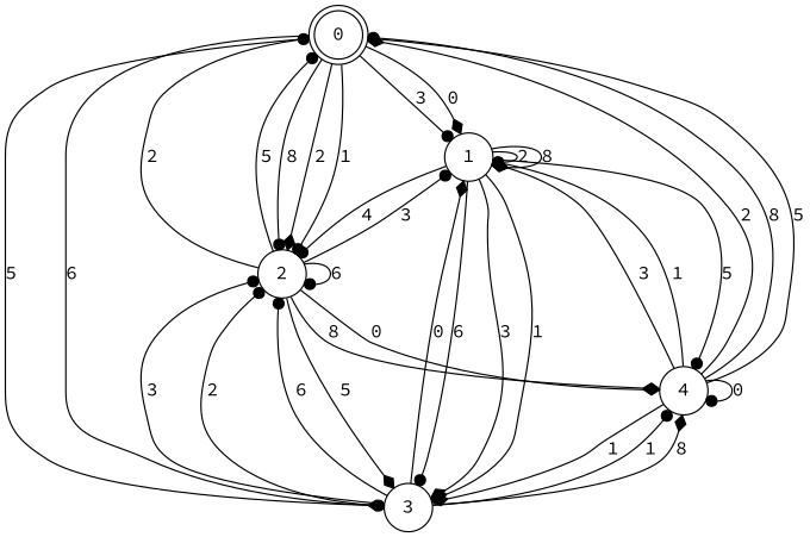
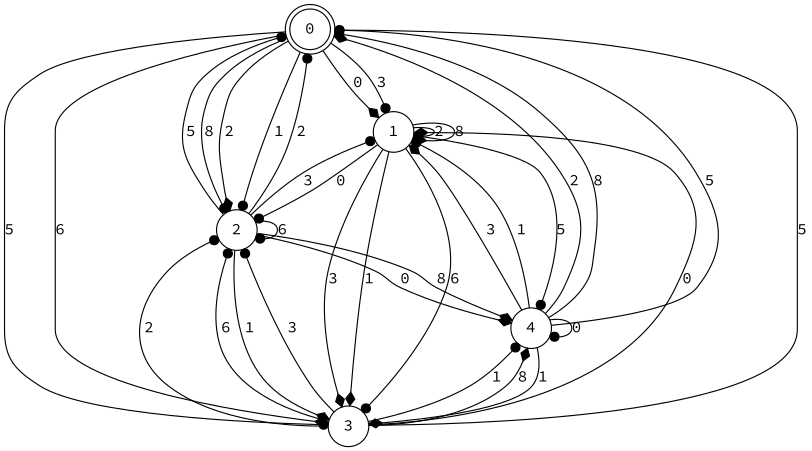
  digraph {
    fontname="Source Code Pro"
    node [fontname="Source Code Pro" shape=circle]
    edge [arrowhead=dot fontname="Source Code Pro"]
    n1 [label=0 shape=doublecircle]
    n2 [label=1]
    n3 [label=2]
    n4 [label=3]
    n5 [label=4]
    n1 -> n2 [label=3]
    n1 -> n2 [arrowhead=diamond label=0]
    n1 -> n3 [arrowhead=diamond label=2]
    n1 -> n3 [label=1]
    n1 -> n3 [label=8]
    n1 -> n4 [label=5]
    n1 -> n4 [arrowhead=diamond label=6]
    n2 -> n2 [label=2]
    n2 -> n2 [arrowhead=diamond label=8]
-   n2 -> n3 [label=4]
+   n2 -> n3 [label=0]
    n2 -> n4 [arrowhead=diamond label=3]
    n2 -> n4 [arrowhead=diamond label=1]
    n2 -> n4 [label=6]
    n2 -> n5 [label=5]
    n3 -> n1 [label=2]
    n3 -> n1 [label=5]
    n3 -> n2 [label=3]
    n3 -> n3 [label=6]
-   n3 -> n4 [arrowhead=diamond label=5]
+   n3 -> n4 [arrowhead=diamond label=1]
    n3 -> n5 [arrowhead=diamond label=0]
    n3 -> n5 [arrowhead=diamond label=8]
+   n4 -> n1 [label=5]
    n4 -> n2 [arrowhead=diamond label=0]
    n4 -> n3 [label=3]
    n4 -> n3 [label=2]
    n4 -> n3 [label=6]
    n4 -> n5 [label=1]
    n4 -> n5 [arrowhead=diamond label=8]
    n5 -> n1 [arrowhead=diamond label=2]
    n5 -> n1 [label=8]
    n5 -> n1 [label=5]
    n5 -> n2 [arrowhead=diamond label=3]
    n5 -> n2 [label=1]
    n5 -> n4 [arrowhead=diamond label=1]
    n5 -> n5 [label=0]
  }
